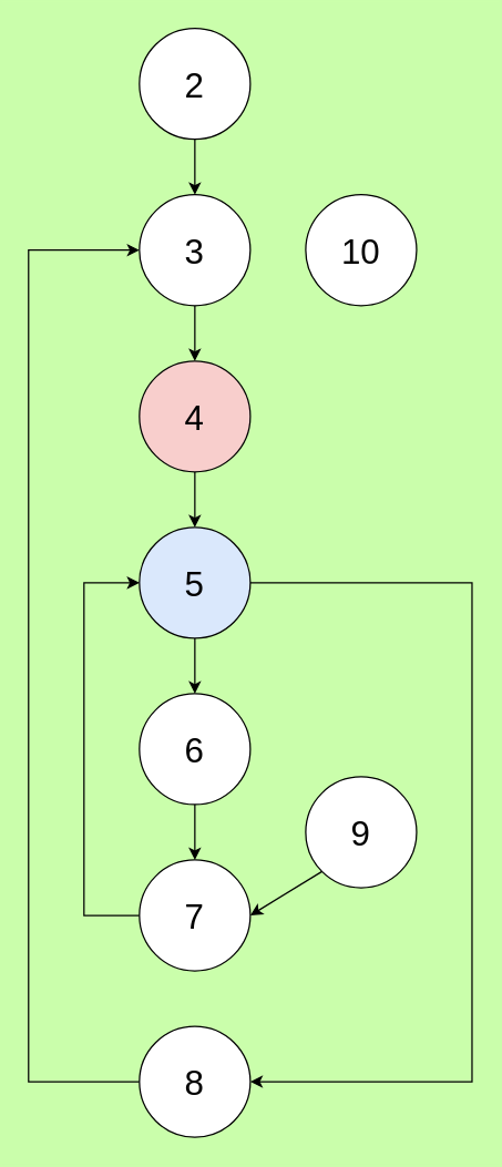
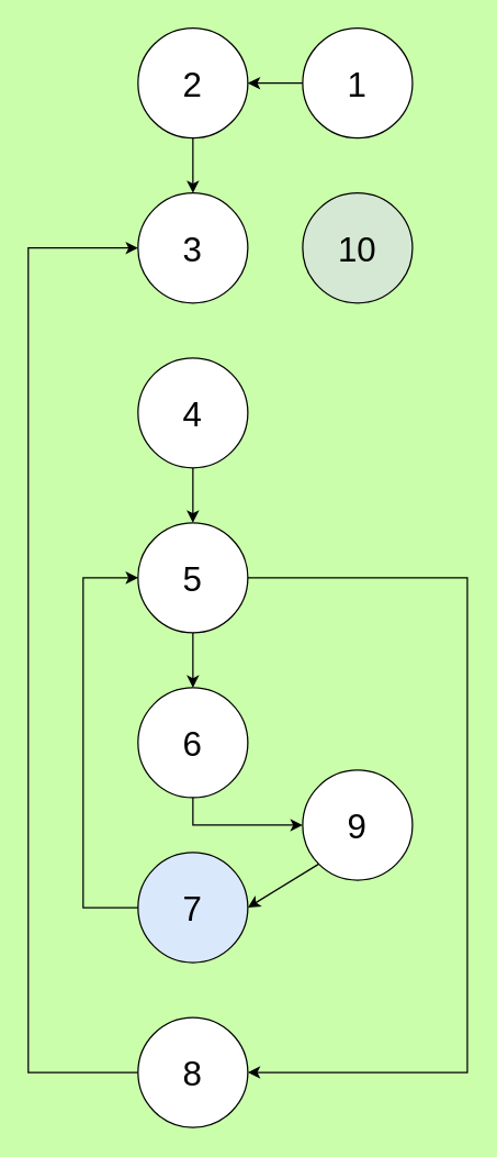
  <mxCell id="0" />
  <mxCell id="1" parent="0" />
+ <mxCell id="2" value="&lt;font style=&quot;font-size: 25px;&quot;&gt;1&lt;/font&gt;" style="ellipse;whiteSpace=wrap;html=1;aspect=fixed;" vertex="1" parent="1"><mxGeometry x="220" y="20" width="80" height="80" as="geometry" /></mxCell>
  <mxCell id="3" style="edgeStyle=orthogonalEdgeStyle;rounded=0;orthogonalLoop=1;jettySize=auto;html=1;exitX=0.5;exitY=1;exitDx=0;exitDy=0;" edge="1" parent="1" source="5" target="7"><mxGeometry relative="1" as="geometry" /></mxCell>
+ <mxCell id="4" style="edgeStyle=orthogonalEdgeStyle;rounded=0;orthogonalLoop=1;jettySize=auto;html=1;exitX=1;exitY=0.5;exitDx=0;exitDy=0;entryX=0;entryY=0.5;entryDx=0;entryDy=0;startArrow=classic;startFill=1;endArrow=none;endFill=0;" edge="1" parent="1" source="5" target="2"><mxGeometry relative="1" as="geometry" /></mxCell>
  <mxCell id="5" value="&lt;font style=&quot;font-size: 25px;&quot;&gt;2&lt;/font&gt;" style="ellipse;whiteSpace=wrap;html=1;aspect=fixed;" vertex="1" parent="1"><mxGeometry x="100" y="20" width="80" height="80" as="geometry" /></mxCell>
- <mxCell id="6" style="edgeStyle=orthogonalEdgeStyle;rounded=0;orthogonalLoop=1;jettySize=auto;html=1;exitX=0.5;exitY=1;exitDx=0;exitDy=0;entryX=0.5;entryY=0;entryDx=0;entryDy=0;" edge="1" parent="1" source="7" target="9"><mxGeometry relative="1" as="geometry" /></mxCell>
  <mxCell id="7" value="&lt;font style=&quot;font-size: 25px;&quot;&gt;3&lt;/font&gt;" style="ellipse;whiteSpace=wrap;html=1;aspect=fixed;" vertex="1" parent="1"><mxGeometry x="100" y="140" width="80" height="80" as="geometry" /></mxCell>
  <mxCell id="8" style="edgeStyle=orthogonalEdgeStyle;rounded=0;orthogonalLoop=1;jettySize=auto;html=1;exitX=0.5;exitY=1;exitDx=0;exitDy=0;entryX=0.5;entryY=0;entryDx=0;entryDy=0;" edge="1" parent="1" source="9" target="12"><mxGeometry relative="1" as="geometry" /></mxCell>
- <mxCell id="9" value="&lt;font style=&quot;font-size: 25px;&quot;&gt;4&lt;/font&gt;" style="ellipse;whiteSpace=wrap;html=1;aspect=fixed;fillColor=#f8cecc;" vertex="1" parent="1"><mxGeometry x="100" y="260" width="80" height="80" as="geometry" /></mxCell>
+ <mxCell id="9" value="&lt;font style=&quot;font-size: 25px;&quot;&gt;4&lt;/font&gt;" style="ellipse;whiteSpace=wrap;html=1;aspect=fixed;" vertex="1" parent="1"><mxGeometry x="100" y="260" width="80" height="80" as="geometry" /></mxCell>
  <mxCell id="10" style="edgeStyle=orthogonalEdgeStyle;rounded=0;orthogonalLoop=1;jettySize=auto;html=1;exitX=0.5;exitY=1;exitDx=0;exitDy=0;entryX=0.5;entryY=0;entryDx=0;entryDy=0;" edge="1" parent="1" source="12" target="14"><mxGeometry relative="1" as="geometry" /></mxCell>
  <mxCell id="11" style="edgeStyle=orthogonalEdgeStyle;rounded=0;orthogonalLoop=1;jettySize=auto;html=1;exitX=1;exitY=0.5;exitDx=0;exitDy=0;entryX=1;entryY=0.5;entryDx=0;entryDy=0;" edge="1" parent="1" source="12" target="18"><mxGeometry relative="1" as="geometry"><Array as="points"><mxPoint x="340" y="420" /><mxPoint x="340" y="780" /></Array></mxGeometry></mxCell>
- <mxCell id="12" value="&lt;font style=&quot;font-size: 25px;&quot;&gt;5&lt;/font&gt;" style="ellipse;whiteSpace=wrap;html=1;aspect=fixed;fillColor=#dae8fc;" vertex="1" parent="1"><mxGeometry x="100" y="380" width="80" height="80" as="geometry" /></mxCell>
- <mxCell id="13" style="edgeStyle=orthogonalEdgeStyle;rounded=0;orthogonalLoop=1;jettySize=auto;html=1;exitX=0.5;exitY=1;exitDx=0;exitDy=0;entryX=0.5;entryY=0;entryDx=0;entryDy=0;" edge="1" parent="1" source="14" target="16"><mxGeometry relative="1" as="geometry" /></mxCell>
+ <mxCell id="12" value="&lt;font style=&quot;font-size: 25px;&quot;&gt;5&lt;/font&gt;" style="ellipse;whiteSpace=wrap;html=1;aspect=fixed;" vertex="1" parent="1"><mxGeometry x="100" y="380" width="80" height="80" as="geometry" /></mxCell>
+ <mxCell id="13" style="edgeStyle=orthogonalEdgeStyle;rounded=0;orthogonalLoop=1;jettySize=auto;html=1;exitX=0.5;exitY=1;exitDx=0;exitDy=0;" edge="1" parent="1" source="14" target="20"><mxGeometry relative="1" as="geometry" /></mxCell>
  <mxCell id="14" value="&lt;font style=&quot;font-size: 25px;&quot;&gt;6&lt;/font&gt;" style="ellipse;whiteSpace=wrap;html=1;aspect=fixed;" vertex="1" parent="1"><mxGeometry x="100" y="500" width="80" height="80" as="geometry" /></mxCell>
  <mxCell id="15" style="edgeStyle=orthogonalEdgeStyle;rounded=0;orthogonalLoop=1;jettySize=auto;html=1;exitX=0;exitY=0.5;exitDx=0;exitDy=0;entryX=0;entryY=0.5;entryDx=0;entryDy=0;" edge="1" parent="1" source="16" target="12"><mxGeometry relative="1" as="geometry"><Array as="points"><mxPoint x="60" y="660" /><mxPoint x="60" y="420" /></Array></mxGeometry></mxCell>
- <mxCell id="16" value="&lt;font style=&quot;font-size: 25px;&quot;&gt;7&lt;/font&gt;" style="ellipse;whiteSpace=wrap;html=1;aspect=fixed;" vertex="1" parent="1"><mxGeometry x="100" y="620" width="80" height="80" as="geometry" /></mxCell>
+ <mxCell id="16" value="&lt;font style=&quot;font-size: 25px;&quot;&gt;7&lt;/font&gt;" style="ellipse;whiteSpace=wrap;html=1;aspect=fixed;fillColor=#dae8fc;" vertex="1" parent="1"><mxGeometry x="100" y="620" width="80" height="80" as="geometry" /></mxCell>
  <mxCell id="17" style="edgeStyle=orthogonalEdgeStyle;rounded=0;orthogonalLoop=1;jettySize=auto;html=1;exitX=0;exitY=0.5;exitDx=0;exitDy=0;entryX=0;entryY=0.5;entryDx=0;entryDy=0;" edge="1" parent="1" source="18" target="7"><mxGeometry relative="1" as="geometry"><Array as="points"><mxPoint x="20" y="780" /><mxPoint x="20" y="180" /></Array></mxGeometry></mxCell>
  <mxCell id="18" value="&lt;font style=&quot;font-size: 25px;&quot;&gt;8&lt;/font&gt;" style="ellipse;whiteSpace=wrap;html=1;aspect=fixed;" vertex="1" parent="1"><mxGeometry x="100" y="740" width="80" height="80" as="geometry" /></mxCell>
  <mxCell id="19" style="rounded=0;orthogonalLoop=1;jettySize=auto;html=1;exitX=0;exitY=1;exitDx=0;exitDy=0;entryX=1;entryY=0.5;entryDx=0;entryDy=0;" edge="1" parent="1" source="20" target="16"><mxGeometry relative="1" as="geometry" /></mxCell>
  <mxCell id="20" value="&lt;font style=&quot;font-size: 25px;&quot;&gt;9&lt;/font&gt;" style="ellipse;whiteSpace=wrap;html=1;aspect=fixed;" vertex="1" parent="1"><mxGeometry x="220" y="560" width="80" height="80" as="geometry" /></mxCell>
- <mxCell id="21" value="&lt;font style=&quot;font-size: 25px;&quot;&gt;10&lt;/font&gt;" style="ellipse;whiteSpace=wrap;html=1;aspect=fixed;" vertex="1" parent="1"><mxGeometry x="220" y="140" width="80" height="80" as="geometry" /></mxCell>
+ <mxCell id="21" value="&lt;font style=&quot;font-size: 25px;&quot;&gt;10&lt;/font&gt;" style="ellipse;whiteSpace=wrap;html=1;aspect=fixed;fillColor=#d5e8d4;" vertex="1" parent="1"><mxGeometry x="220" y="140" width="80" height="80" as="geometry" /></mxCell>
